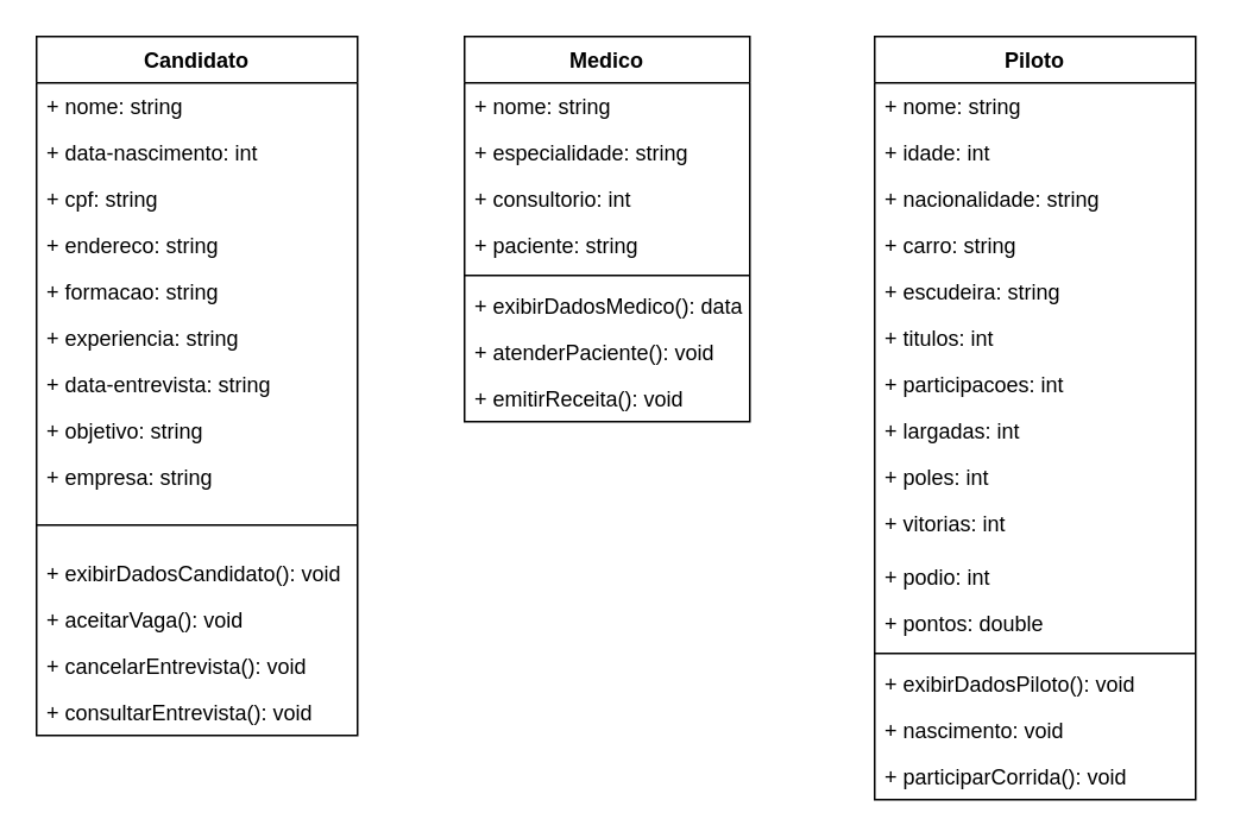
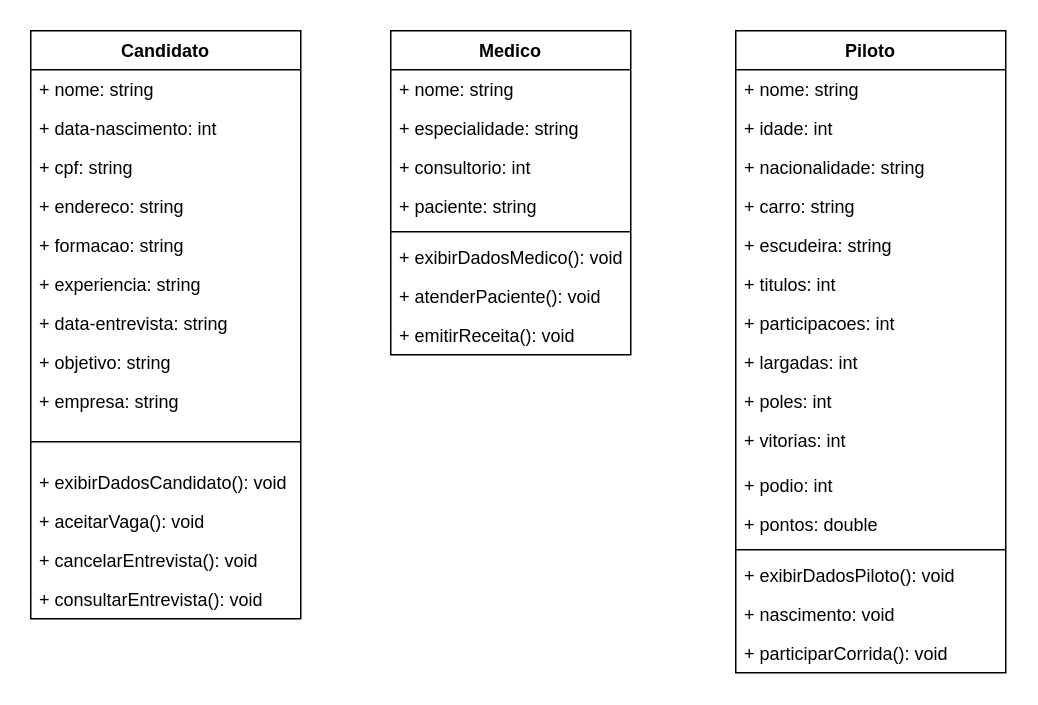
  <mxCell id="0" />
  <mxCell id="1" parent="0" />
  <mxCell id="2" value="Candidato" style="swimlane;fontStyle=1;align=center;verticalAlign=top;childLayout=stackLayout;horizontal=1;startSize=26;horizontalStack=0;resizeParent=1;resizeParentMax=0;resizeLast=0;collapsible=1;marginBottom=0;" parent="1" vertex="1"><mxGeometry x="20" y="20" width="180" height="392" as="geometry" /></mxCell>
  <mxCell id="3" value="+ nome: string" style="text;strokeColor=none;fillColor=none;align=left;verticalAlign=top;spacingLeft=4;spacingRight=4;overflow=hidden;rotatable=0;points=[[0,0.5],[1,0.5]];portConstraint=eastwest;" parent="2" vertex="1"><mxGeometry y="26" width="180" height="26" as="geometry" /></mxCell>
  <mxCell id="4" value="+ data-nascimento: int" style="text;strokeColor=none;fillColor=none;align=left;verticalAlign=top;spacingLeft=4;spacingRight=4;overflow=hidden;rotatable=0;points=[[0,0.5],[1,0.5]];portConstraint=eastwest;" parent="2" vertex="1"><mxGeometry y="52" width="180" height="26" as="geometry" /></mxCell>
  <mxCell id="5" value="+ cpf: string" style="text;strokeColor=none;fillColor=none;align=left;verticalAlign=top;spacingLeft=4;spacingRight=4;overflow=hidden;rotatable=0;points=[[0,0.5],[1,0.5]];portConstraint=eastwest;" parent="2" vertex="1"><mxGeometry y="78" width="180" height="26" as="geometry" /></mxCell>
  <mxCell id="6" value="+ endereco: string" style="text;strokeColor=none;fillColor=none;align=left;verticalAlign=top;spacingLeft=4;spacingRight=4;overflow=hidden;rotatable=0;points=[[0,0.5],[1,0.5]];portConstraint=eastwest;" parent="2" vertex="1"><mxGeometry y="104" width="180" height="26" as="geometry" /></mxCell>
  <mxCell id="7" value="+ formacao: string" style="text;strokeColor=none;fillColor=none;align=left;verticalAlign=top;spacingLeft=4;spacingRight=4;overflow=hidden;rotatable=0;points=[[0,0.5],[1,0.5]];portConstraint=eastwest;" parent="2" vertex="1"><mxGeometry y="130" width="180" height="26" as="geometry" /></mxCell>
  <mxCell id="8" value="+ experiencia: string" style="text;strokeColor=none;fillColor=none;align=left;verticalAlign=top;spacingLeft=4;spacingRight=4;overflow=hidden;rotatable=0;points=[[0,0.5],[1,0.5]];portConstraint=eastwest;" parent="2" vertex="1"><mxGeometry y="156" width="180" height="26" as="geometry" /></mxCell>
  <mxCell id="9" value="+ data-entrevista: string" style="text;strokeColor=none;fillColor=none;align=left;verticalAlign=top;spacingLeft=4;spacingRight=4;overflow=hidden;rotatable=0;points=[[0,0.5],[1,0.5]];portConstraint=eastwest;" parent="2" vertex="1"><mxGeometry y="182" width="180" height="26" as="geometry" /></mxCell>
  <mxCell id="10" value="+ objetivo: string" style="text;strokeColor=none;fillColor=none;align=left;verticalAlign=top;spacingLeft=4;spacingRight=4;overflow=hidden;rotatable=0;points=[[0,0.5],[1,0.5]];portConstraint=eastwest;" parent="2" vertex="1"><mxGeometry y="208" width="180" height="26" as="geometry" /></mxCell>
  <mxCell id="11" value="+ empresa: string" style="text;strokeColor=none;fillColor=none;align=left;verticalAlign=top;spacingLeft=4;spacingRight=4;overflow=hidden;rotatable=0;points=[[0,0.5],[1,0.5]];portConstraint=eastwest;" parent="2" vertex="1"><mxGeometry y="234" width="180" height="26" as="geometry" /></mxCell>
  <mxCell id="12" value="" style="line;strokeWidth=1;fillColor=none;align=left;verticalAlign=middle;spacingTop=-1;spacingLeft=3;spacingRight=3;rotatable=0;labelPosition=right;points=[];portConstraint=eastwest;" parent="2" vertex="1"><mxGeometry y="260" width="180" height="28" as="geometry" /></mxCell>
  <mxCell id="13" value="+ exibirDadosCandidato(): void" style="text;strokeColor=none;fillColor=none;align=left;verticalAlign=top;spacingLeft=4;spacingRight=4;overflow=hidden;rotatable=0;points=[[0,0.5],[1,0.5]];portConstraint=eastwest;" parent="2" vertex="1"><mxGeometry y="288" width="180" height="26" as="geometry" /></mxCell>
  <mxCell id="14" value="+ aceitarVaga(): void" style="text;strokeColor=none;fillColor=none;align=left;verticalAlign=top;spacingLeft=4;spacingRight=4;overflow=hidden;rotatable=0;points=[[0,0.5],[1,0.5]];portConstraint=eastwest;" vertex="1" parent="2"><mxGeometry y="314" width="180" height="26" as="geometry" /></mxCell>
  <mxCell id="15" value="+ cancelarEntrevista(): void" style="text;strokeColor=none;fillColor=none;align=left;verticalAlign=top;spacingLeft=4;spacingRight=4;overflow=hidden;rotatable=0;points=[[0,0.5],[1,0.5]];portConstraint=eastwest;" vertex="1" parent="2"><mxGeometry y="340" width="180" height="26" as="geometry" /></mxCell>
  <mxCell id="16" value="+ consultarEntrevista(): void" style="text;strokeColor=none;fillColor=none;align=left;verticalAlign=top;spacingLeft=4;spacingRight=4;overflow=hidden;rotatable=0;points=[[0,0.5],[1,0.5]];portConstraint=eastwest;" vertex="1" parent="2"><mxGeometry y="366" width="180" height="26" as="geometry" /></mxCell>
  <mxCell id="17" value="Piloto" style="swimlane;fontStyle=1;align=center;verticalAlign=top;childLayout=stackLayout;horizontal=1;startSize=26;horizontalStack=0;resizeParent=1;resizeParentMax=0;resizeLast=0;collapsible=1;marginBottom=0;" parent="1" vertex="1"><mxGeometry x="490" y="20" width="180" height="428" as="geometry" /></mxCell>
  <mxCell id="18" value="+ nome: string" style="text;strokeColor=none;fillColor=none;align=left;verticalAlign=top;spacingLeft=4;spacingRight=4;overflow=hidden;rotatable=0;points=[[0,0.5],[1,0.5]];portConstraint=eastwest;" parent="17" vertex="1"><mxGeometry y="26" width="180" height="26" as="geometry" /></mxCell>
  <mxCell id="19" value="+ idade: int" style="text;strokeColor=none;fillColor=none;align=left;verticalAlign=top;spacingLeft=4;spacingRight=4;overflow=hidden;rotatable=0;points=[[0,0.5],[1,0.5]];portConstraint=eastwest;" parent="17" vertex="1"><mxGeometry y="52" width="180" height="26" as="geometry" /></mxCell>
  <mxCell id="20" value="+ nacionalidade: string" style="text;strokeColor=none;fillColor=none;align=left;verticalAlign=top;spacingLeft=4;spacingRight=4;overflow=hidden;rotatable=0;points=[[0,0.5],[1,0.5]];portConstraint=eastwest;" parent="17" vertex="1"><mxGeometry y="78" width="180" height="26" as="geometry" /></mxCell>
  <mxCell id="21" value="+ carro: string" style="text;strokeColor=none;fillColor=none;align=left;verticalAlign=top;spacingLeft=4;spacingRight=4;overflow=hidden;rotatable=0;points=[[0,0.5],[1,0.5]];portConstraint=eastwest;" parent="17" vertex="1"><mxGeometry y="104" width="180" height="26" as="geometry" /></mxCell>
  <mxCell id="22" value="+ escudeira: string" style="text;strokeColor=none;fillColor=none;align=left;verticalAlign=top;spacingLeft=4;spacingRight=4;overflow=hidden;rotatable=0;points=[[0,0.5],[1,0.5]];portConstraint=eastwest;" parent="17" vertex="1"><mxGeometry y="130" width="180" height="26" as="geometry" /></mxCell>
  <mxCell id="23" value="+ titulos: int" style="text;strokeColor=none;fillColor=none;align=left;verticalAlign=top;spacingLeft=4;spacingRight=4;overflow=hidden;rotatable=0;points=[[0,0.5],[1,0.5]];portConstraint=eastwest;" parent="17" vertex="1"><mxGeometry y="156" width="180" height="26" as="geometry" /></mxCell>
  <mxCell id="24" value="+ participacoes: int" style="text;strokeColor=none;fillColor=none;align=left;verticalAlign=top;spacingLeft=4;spacingRight=4;overflow=hidden;rotatable=0;points=[[0,0.5],[1,0.5]];portConstraint=eastwest;" parent="17" vertex="1"><mxGeometry y="182" width="180" height="26" as="geometry" /></mxCell>
  <mxCell id="25" value="+ largadas: int" style="text;strokeColor=none;fillColor=none;align=left;verticalAlign=top;spacingLeft=4;spacingRight=4;overflow=hidden;rotatable=0;points=[[0,0.5],[1,0.5]];portConstraint=eastwest;" parent="17" vertex="1"><mxGeometry y="208" width="180" height="26" as="geometry" /></mxCell>
  <mxCell id="26" value="+ poles: int" style="text;strokeColor=none;fillColor=none;align=left;verticalAlign=top;spacingLeft=4;spacingRight=4;overflow=hidden;rotatable=0;points=[[0,0.5],[1,0.5]];portConstraint=eastwest;" parent="17" vertex="1"><mxGeometry y="234" width="180" height="26" as="geometry" /></mxCell>
  <mxCell id="27" value="+ vitorias: int" style="text;strokeColor=none;fillColor=none;align=left;verticalAlign=top;spacingLeft=4;spacingRight=4;overflow=hidden;rotatable=0;points=[[0,0.5],[1,0.5]];portConstraint=eastwest;" parent="17" vertex="1"><mxGeometry y="260" width="180" height="30" as="geometry" /></mxCell>
  <mxCell id="28" value="+ podio: int" style="text;strokeColor=none;fillColor=none;align=left;verticalAlign=top;spacingLeft=4;spacingRight=4;overflow=hidden;rotatable=0;points=[[0,0.5],[1,0.5]];portConstraint=eastwest;" parent="17" vertex="1"><mxGeometry y="290" width="180" height="26" as="geometry" /></mxCell>
  <mxCell id="29" value="+ pontos: double" style="text;strokeColor=none;fillColor=none;align=left;verticalAlign=top;spacingLeft=4;spacingRight=4;overflow=hidden;rotatable=0;points=[[0,0.5],[1,0.5]];portConstraint=eastwest;" parent="17" vertex="1"><mxGeometry y="316" width="180" height="26" as="geometry" /></mxCell>
  <mxCell id="30" value="" style="line;strokeWidth=1;fillColor=none;align=left;verticalAlign=middle;spacingTop=-1;spacingLeft=3;spacingRight=3;rotatable=0;labelPosition=right;points=[];portConstraint=eastwest;" parent="17" vertex="1"><mxGeometry y="342" width="180" height="8" as="geometry" /></mxCell>
  <mxCell id="31" value="+ exibirDadosPiloto(): void" style="text;strokeColor=none;fillColor=none;align=left;verticalAlign=top;spacingLeft=4;spacingRight=4;overflow=hidden;rotatable=0;points=[[0,0.5],[1,0.5]];portConstraint=eastwest;" parent="17" vertex="1"><mxGeometry y="350" width="180" height="26" as="geometry" /></mxCell>
  <mxCell id="32" value="+ nascimento: void" style="text;strokeColor=none;fillColor=none;align=left;verticalAlign=top;spacingLeft=4;spacingRight=4;overflow=hidden;rotatable=0;points=[[0,0.5],[1,0.5]];portConstraint=eastwest;" vertex="1" parent="17"><mxGeometry y="376" width="180" height="26" as="geometry" /></mxCell>
  <mxCell id="33" value="+ participarCorrida(): void" style="text;strokeColor=none;fillColor=none;align=left;verticalAlign=top;spacingLeft=4;spacingRight=4;overflow=hidden;rotatable=0;points=[[0,0.5],[1,0.5]];portConstraint=eastwest;" vertex="1" parent="17"><mxGeometry y="402" width="180" height="26" as="geometry" /></mxCell>
  <mxCell id="34" value="Medico" style="swimlane;fontStyle=1;align=center;verticalAlign=top;childLayout=stackLayout;horizontal=1;startSize=26;horizontalStack=0;resizeParent=1;resizeParentMax=0;resizeLast=0;collapsible=1;marginBottom=0;" parent="1" vertex="1"><mxGeometry x="260" y="20" width="160" height="216" as="geometry" /></mxCell>
  <mxCell id="35" value="+ nome: string" style="text;strokeColor=none;fillColor=none;align=left;verticalAlign=top;spacingLeft=4;spacingRight=4;overflow=hidden;rotatable=0;points=[[0,0.5],[1,0.5]];portConstraint=eastwest;" parent="34" vertex="1"><mxGeometry y="26" width="160" height="26" as="geometry" /></mxCell>
  <mxCell id="36" value="+ especialidade: string" style="text;strokeColor=none;fillColor=none;align=left;verticalAlign=top;spacingLeft=4;spacingRight=4;overflow=hidden;rotatable=0;points=[[0,0.5],[1,0.5]];portConstraint=eastwest;" parent="34" vertex="1"><mxGeometry y="52" width="160" height="26" as="geometry" /></mxCell>
  <mxCell id="37" value="+ consultorio: int" style="text;strokeColor=none;fillColor=none;align=left;verticalAlign=top;spacingLeft=4;spacingRight=4;overflow=hidden;rotatable=0;points=[[0,0.5],[1,0.5]];portConstraint=eastwest;" parent="34" vertex="1"><mxGeometry y="78" width="160" height="26" as="geometry" /></mxCell>
  <mxCell id="38" value="+ paciente: string" style="text;strokeColor=none;fillColor=none;align=left;verticalAlign=top;spacingLeft=4;spacingRight=4;overflow=hidden;rotatable=0;points=[[0,0.5],[1,0.5]];portConstraint=eastwest;" parent="34" vertex="1"><mxGeometry y="104" width="160" height="26" as="geometry" /></mxCell>
  <mxCell id="39" value="" style="line;strokeWidth=1;fillColor=none;align=left;verticalAlign=middle;spacingTop=-1;spacingLeft=3;spacingRight=3;rotatable=0;labelPosition=right;points=[];portConstraint=eastwest;" parent="34" vertex="1"><mxGeometry y="130" width="160" height="8" as="geometry" /></mxCell>
- <mxCell id="40" value="+ exibirDadosMedico(): data" style="text;strokeColor=none;fillColor=none;align=left;verticalAlign=top;spacingLeft=4;spacingRight=4;overflow=hidden;rotatable=0;points=[[0,0.5],[1,0.5]];portConstraint=eastwest;" parent="34" vertex="1"><mxGeometry y="138" width="160" height="26" as="geometry" /></mxCell>
+ <mxCell id="40" value="+ exibirDadosMedico(): void" style="text;strokeColor=none;fillColor=none;align=left;verticalAlign=top;spacingLeft=4;spacingRight=4;overflow=hidden;rotatable=0;points=[[0,0.5],[1,0.5]];portConstraint=eastwest;" parent="34" vertex="1"><mxGeometry y="138" width="160" height="26" as="geometry" /></mxCell>
  <mxCell id="41" value="+ atenderPaciente(): void" style="text;strokeColor=none;fillColor=none;align=left;verticalAlign=top;spacingLeft=4;spacingRight=4;overflow=hidden;rotatable=0;points=[[0,0.5],[1,0.5]];portConstraint=eastwest;" vertex="1" parent="34"><mxGeometry y="164" width="160" height="26" as="geometry" /></mxCell>
  <mxCell id="42" value="+ emitirReceita(): void" style="text;strokeColor=none;fillColor=none;align=left;verticalAlign=top;spacingLeft=4;spacingRight=4;overflow=hidden;rotatable=0;points=[[0,0.5],[1,0.5]];portConstraint=eastwest;" vertex="1" parent="34"><mxGeometry y="190" width="160" height="26" as="geometry" /></mxCell>
